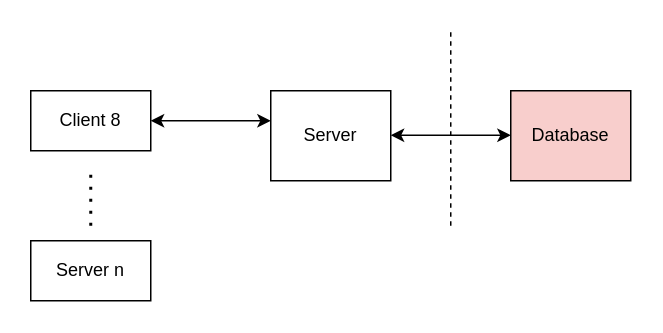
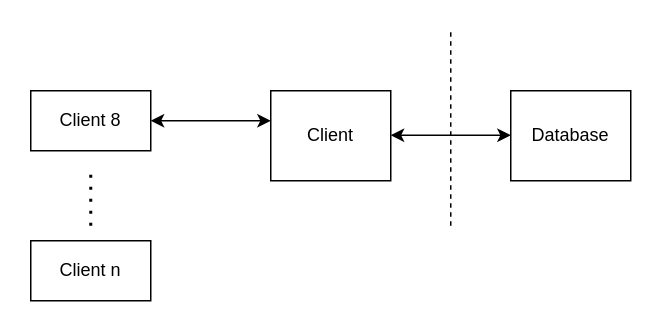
  <mxCell id="0" />
  <mxCell id="1" parent="0" />
  <mxCell id="2" value="Client 8" style="rounded=0;whiteSpace=wrap;html=1;" vertex="1" parent="1"><mxGeometry x="20" y="60" width="80" height="40" as="geometry" /></mxCell>
- <mxCell id="3" value="Server" style="rounded=0;whiteSpace=wrap;html=1;" vertex="1" parent="1"><mxGeometry x="180" y="60" width="80" height="60" as="geometry" /></mxCell>
- <mxCell id="4" value="Database" style="rounded=0;whiteSpace=wrap;html=1;fillColor=#f8cecc;" vertex="1" parent="1"><mxGeometry x="340" y="60" width="80" height="60" as="geometry" /></mxCell>
+ <mxCell id="3" value="Client" style="rounded=0;whiteSpace=wrap;html=1;" vertex="1" parent="1"><mxGeometry x="180" y="60" width="80" height="60" as="geometry" /></mxCell>
+ <mxCell id="4" value="Database" style="rounded=0;whiteSpace=wrap;html=1;" vertex="1" parent="1"><mxGeometry x="340" y="60" width="80" height="60" as="geometry" /></mxCell>
  <mxCell id="5" value="" style="endArrow=classic;startArrow=classic;html=1;exitX=1;exitY=0.5;exitDx=0;exitDy=0;" edge="1" parent="1" source="2"><mxGeometry width="50" height="50" relative="1" as="geometry"><mxPoint x="510" y="260" as="sourcePoint" /><mxPoint x="180" y="80" as="targetPoint" /></mxGeometry></mxCell>
  <mxCell id="6" value="" style="endArrow=classic;startArrow=classic;html=1;exitX=1;exitY=0.5;exitDx=0;exitDy=0;entryX=0;entryY=0.5;entryDx=0;entryDy=0;" edge="1" parent="1"><mxGeometry width="50" height="50" relative="1" as="geometry"><mxPoint x="260" y="89.66" as="sourcePoint" /><mxPoint x="340" y="89.66" as="targetPoint" /></mxGeometry></mxCell>
- <mxCell id="7" value="Server n" style="rounded=0;whiteSpace=wrap;html=1;" vertex="1" parent="1"><mxGeometry x="20" y="160" width="80" height="40" as="geometry" /></mxCell>
+ <mxCell id="7" value="Client n" style="rounded=0;whiteSpace=wrap;html=1;" vertex="1" parent="1"><mxGeometry x="20" y="160" width="80" height="40" as="geometry" /></mxCell>
  <mxCell id="8" value="" style="endArrow=none;dashed=1;html=1;dashPattern=1 3;strokeWidth=2;" edge="1" parent="1"><mxGeometry width="50" height="50" relative="1" as="geometry"><mxPoint x="60" y="150" as="sourcePoint" /><mxPoint x="60" y="110" as="targetPoint" /></mxGeometry></mxCell>
  <mxCell id="9" value="" style="endArrow=none;dashed=1;html=1;" edge="1" parent="1"><mxGeometry width="50" height="50" relative="1" as="geometry"><mxPoint x="300" y="150" as="sourcePoint" /><mxPoint x="300" y="20" as="targetPoint" /></mxGeometry></mxCell>
